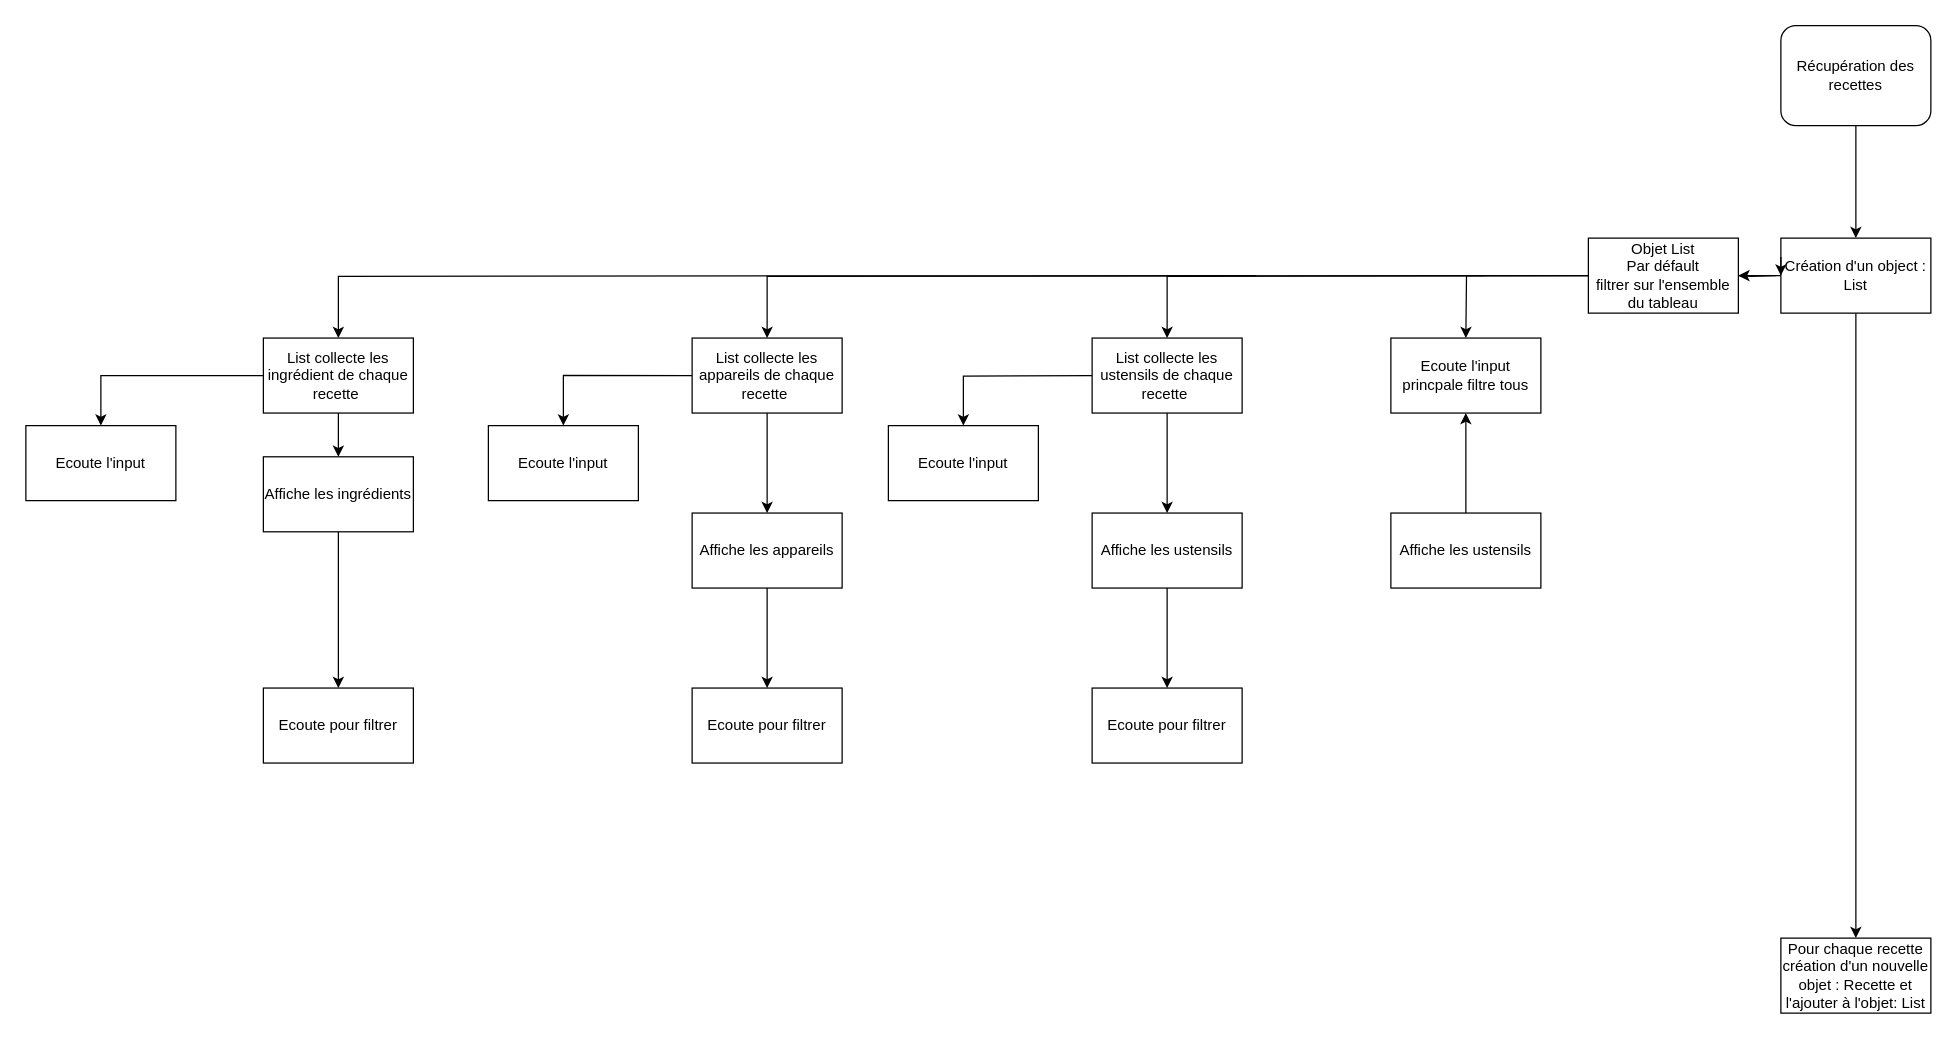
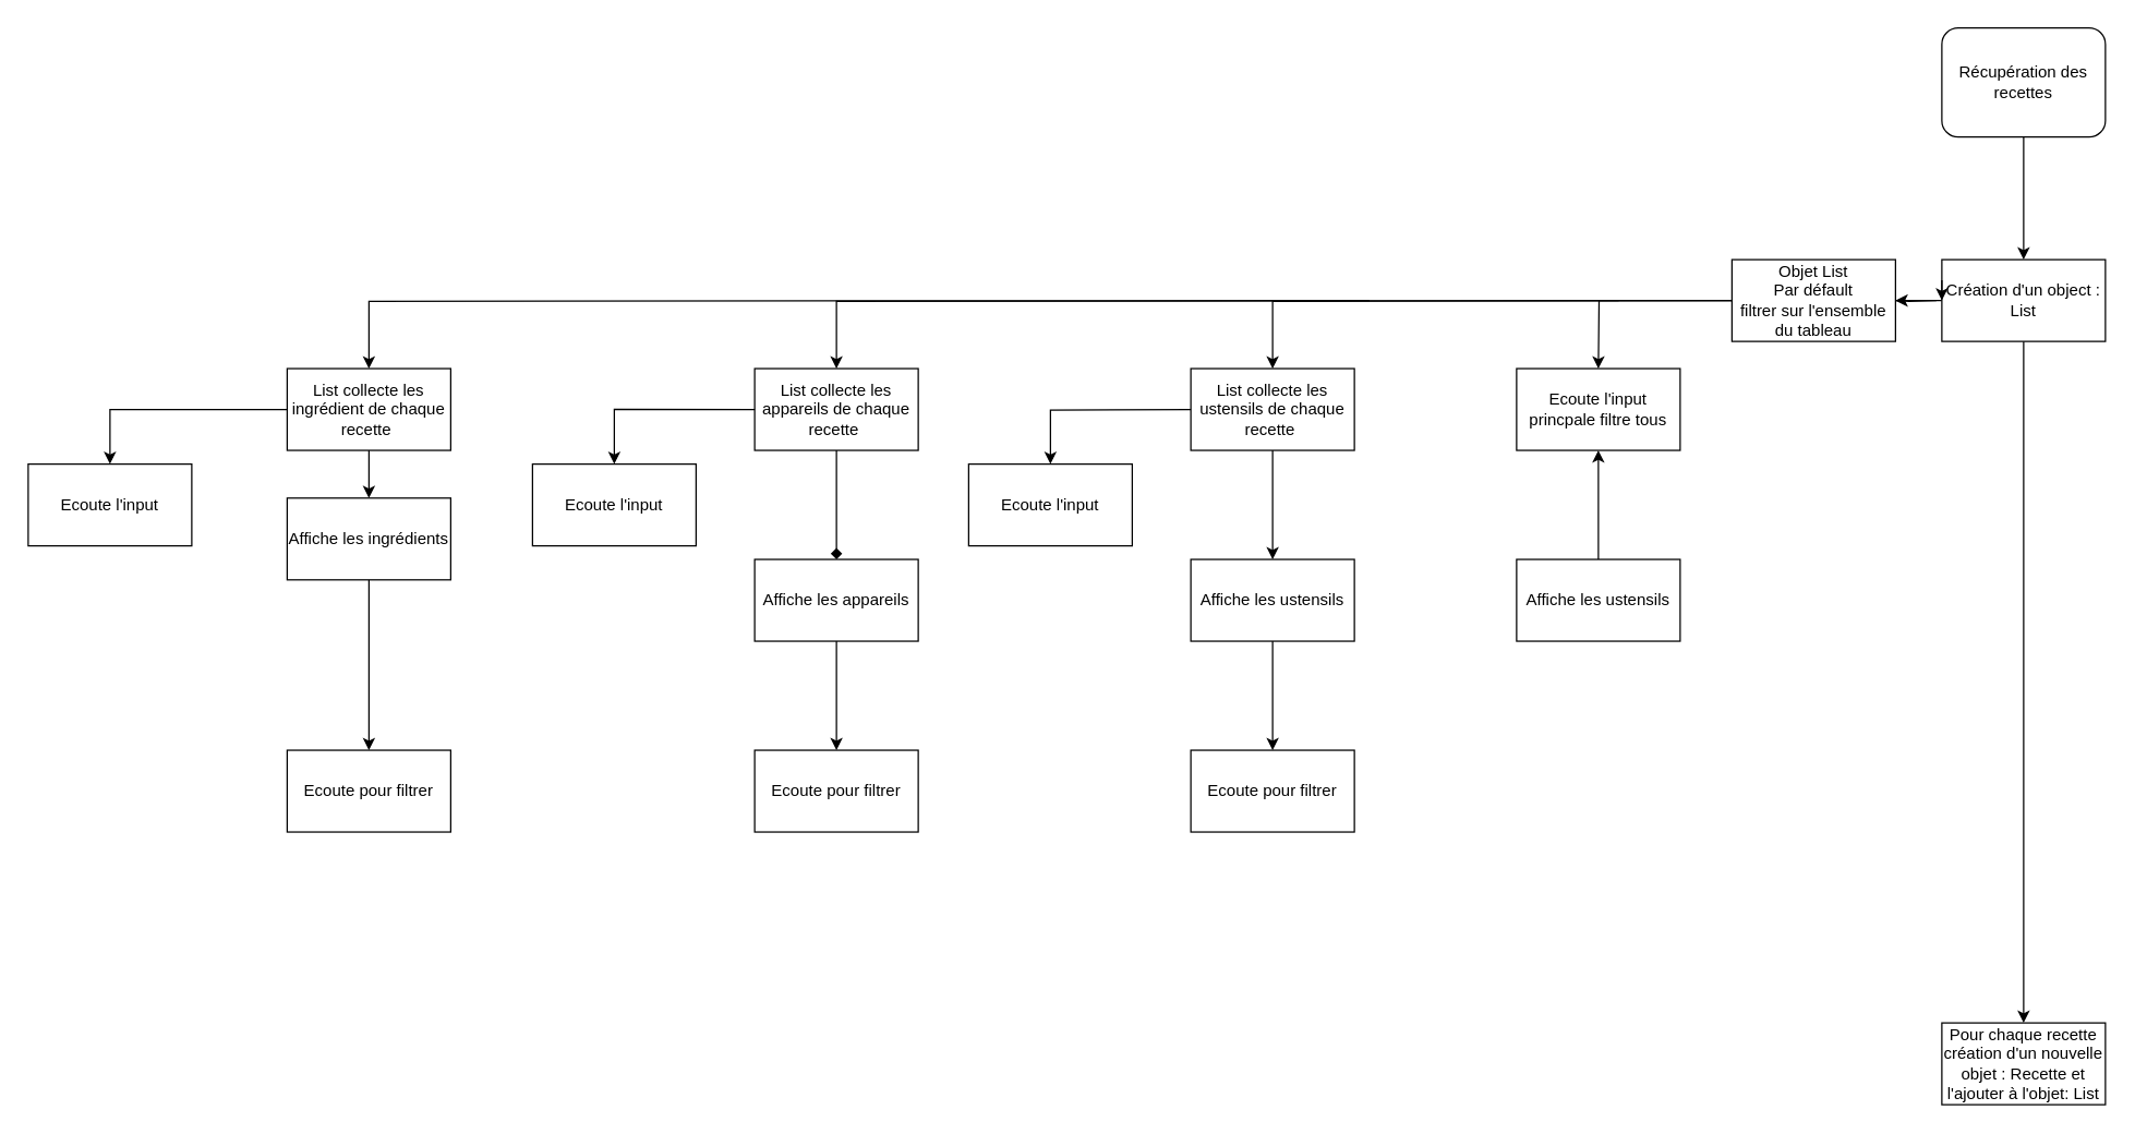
  <mxCell id="0" />
  <mxCell id="1" parent="0" />
  <mxCell id="2" value="" style="edgeStyle=orthogonalEdgeStyle;rounded=0;orthogonalLoop=1;jettySize=auto;html=1;" edge="1" parent="1" source="3" target="10"><mxGeometry relative="1" as="geometry" /></mxCell>
  <mxCell id="3" value="Récupération des recettes" style="whiteSpace=wrap;html=1;rounded=1;" vertex="1" parent="1"><mxGeometry x="1424" y="20" width="120" height="80" as="geometry" /></mxCell>
  <mxCell id="4" value="" style="edgeStyle=orthogonalEdgeStyle;rounded=0;orthogonalLoop=1;jettySize=auto;html=1;" edge="1" parent="1" source="10" target="11"><mxGeometry relative="1" as="geometry" /></mxCell>
  <mxCell id="5" value="" style="edgeStyle=orthogonalEdgeStyle;rounded=0;orthogonalLoop=1;jettySize=auto;html=1;" edge="1" parent="1" source="10" target="37"><mxGeometry relative="1" as="geometry" /></mxCell>
  <mxCell id="6" style="edgeStyle=orthogonalEdgeStyle;rounded=0;orthogonalLoop=1;jettySize=auto;html=1;entryX=0.5;entryY=0;entryDx=0;entryDy=0;" edge="1" parent="1" target="24"><mxGeometry relative="1" as="geometry"><mxPoint x="1327" y="220.059" as="sourcePoint" /></mxGeometry></mxCell>
  <mxCell id="7" style="edgeStyle=orthogonalEdgeStyle;rounded=0;orthogonalLoop=1;jettySize=auto;html=1;entryX=0.5;entryY=0;entryDx=0;entryDy=0;" edge="1" parent="1" target="19"><mxGeometry relative="1" as="geometry"><mxPoint x="1187" y="220.059" as="sourcePoint" /></mxGeometry></mxCell>
  <mxCell id="8" style="edgeStyle=orthogonalEdgeStyle;rounded=0;orthogonalLoop=1;jettySize=auto;html=1;exitX=0;exitY=0.5;exitDx=0;exitDy=0;entryX=0.5;entryY=0;entryDx=0;entryDy=0;" edge="1" parent="1" target="14"><mxGeometry relative="1" as="geometry"><mxPoint x="1004" y="220" as="sourcePoint" /></mxGeometry></mxCell>
  <mxCell id="9" style="edgeStyle=orthogonalEdgeStyle;rounded=0;orthogonalLoop=1;jettySize=auto;html=1;startArrow=none;" edge="1" parent="1" source="37"><mxGeometry relative="1" as="geometry"><mxPoint x="1420" y="220" as="sourcePoint" /><mxPoint x="1172" y="269.94" as="targetPoint" /></mxGeometry></mxCell>
  <mxCell id="10" value="Création d'un object : List" style="whiteSpace=wrap;html=1;" vertex="1" parent="1"><mxGeometry x="1424" y="190" width="120" height="60" as="geometry" /></mxCell>
  <mxCell id="11" value="Pour chaque recette création d'un nouvelle objet : Recette et l'ajouter à l'objet: List" style="whiteSpace=wrap;html=1;" vertex="1" parent="1"><mxGeometry x="1424" y="750" width="120" height="60" as="geometry" /></mxCell>
  <mxCell id="12" value="" style="edgeStyle=orthogonalEdgeStyle;rounded=0;orthogonalLoop=1;jettySize=auto;html=1;" edge="1" parent="1" source="14" target="16"><mxGeometry relative="1" as="geometry" /></mxCell>
  <mxCell id="13" value="" style="edgeStyle=orthogonalEdgeStyle;rounded=0;orthogonalLoop=1;jettySize=auto;html=1;" edge="1" parent="1" source="14" target="32"><mxGeometry relative="1" as="geometry" /></mxCell>
  <mxCell id="14" value="List collecte les ingrédient de chaque recette&amp;nbsp;" style="whiteSpace=wrap;html=1;" vertex="1" parent="1"><mxGeometry x="210" y="269.94" width="120" height="60" as="geometry" /></mxCell>
  <mxCell id="15" value="" style="edgeStyle=orthogonalEdgeStyle;rounded=0;orthogonalLoop=1;jettySize=auto;html=1;" edge="1" parent="1" source="16" target="17"><mxGeometry relative="1" as="geometry" /></mxCell>
  <mxCell id="16" value="Affiche les ingrédients" style="whiteSpace=wrap;html=1;" vertex="1" parent="1"><mxGeometry x="210" y="364.94" width="120" height="60" as="geometry" /></mxCell>
  <mxCell id="17" value="Ecoute pour filtrer" style="whiteSpace=wrap;html=1;" vertex="1" parent="1"><mxGeometry x="210" y="549.94" width="120" height="60" as="geometry" /></mxCell>
- <mxCell id="18" value="" style="edgeStyle=orthogonalEdgeStyle;rounded=0;orthogonalLoop=1;jettySize=auto;html=1;" edge="1" parent="1" source="19" target="21"><mxGeometry relative="1" as="geometry" /></mxCell>
+ <mxCell id="18" value="" style="edgeStyle=orthogonalEdgeStyle;rounded=0;orthogonalLoop=1;jettySize=auto;html=1;endArrow=diamond;" edge="1" parent="1" source="19" target="21"><mxGeometry relative="1" as="geometry" /></mxCell>
  <mxCell id="19" value="List collecte les appareils de chaque recette&amp;nbsp;" style="whiteSpace=wrap;html=1;" vertex="1" parent="1"><mxGeometry x="553" y="269.94" width="120" height="60" as="geometry" /></mxCell>
  <mxCell id="20" value="" style="edgeStyle=orthogonalEdgeStyle;rounded=0;orthogonalLoop=1;jettySize=auto;html=1;" edge="1" parent="1" source="21" target="22"><mxGeometry relative="1" as="geometry" /></mxCell>
  <mxCell id="21" value="Affiche les appareils" style="whiteSpace=wrap;html=1;" vertex="1" parent="1"><mxGeometry x="553" y="409.94" width="120" height="60" as="geometry" /></mxCell>
  <mxCell id="22" value="Ecoute pour filtrer" style="whiteSpace=wrap;html=1;" vertex="1" parent="1"><mxGeometry x="553" y="549.94" width="120" height="60" as="geometry" /></mxCell>
  <mxCell id="23" value="" style="edgeStyle=orthogonalEdgeStyle;rounded=0;orthogonalLoop=1;jettySize=auto;html=1;" edge="1" parent="1" source="24" target="26"><mxGeometry relative="1" as="geometry" /></mxCell>
  <mxCell id="24" value="List collecte les ustensils de chaque recette&amp;nbsp;" style="whiteSpace=wrap;html=1;" vertex="1" parent="1"><mxGeometry x="873" y="269.94" width="120" height="60" as="geometry" /></mxCell>
  <mxCell id="25" value="" style="edgeStyle=orthogonalEdgeStyle;rounded=0;orthogonalLoop=1;jettySize=auto;html=1;" edge="1" parent="1" source="26" target="27"><mxGeometry relative="1" as="geometry" /></mxCell>
  <mxCell id="26" value="Affiche les ustensils" style="whiteSpace=wrap;html=1;" vertex="1" parent="1"><mxGeometry x="873" y="409.94" width="120" height="60" as="geometry" /></mxCell>
  <mxCell id="27" value="Ecoute pour filtrer" style="whiteSpace=wrap;html=1;" vertex="1" parent="1"><mxGeometry x="873" y="549.94" width="120" height="60" as="geometry" /></mxCell>
  <mxCell id="28" style="edgeStyle=orthogonalEdgeStyle;rounded=0;orthogonalLoop=1;jettySize=auto;html=1;exitX=0;exitY=0.25;exitDx=0;exitDy=0;entryX=0;entryY=0.5;entryDx=0;entryDy=0;" edge="1" parent="1" source="10" target="10"><mxGeometry relative="1" as="geometry" /></mxCell>
  <mxCell id="29" value="" style="edgeStyle=orthogonalEdgeStyle;rounded=0;orthogonalLoop=1;jettySize=auto;html=1;" edge="1" parent="1" source="30" target="31"><mxGeometry relative="1" as="geometry" /></mxCell>
  <mxCell id="30" value="Affiche les ustensils" style="whiteSpace=wrap;html=1;" vertex="1" parent="1"><mxGeometry x="1112" y="409.94" width="120" height="60" as="geometry" /></mxCell>
  <mxCell id="31" value="Ecoute l'input princpale filtre tous" style="whiteSpace=wrap;html=1;" vertex="1" parent="1"><mxGeometry x="1112" y="269.94" width="120" height="60" as="geometry" /></mxCell>
  <mxCell id="32" value="Ecoute l'input" style="whiteSpace=wrap;html=1;" vertex="1" parent="1"><mxGeometry x="20" y="340" width="120" height="60" as="geometry" /></mxCell>
  <mxCell id="33" value="" style="edgeStyle=orthogonalEdgeStyle;rounded=0;orthogonalLoop=1;jettySize=auto;html=1;exitX=0;exitY=0.5;exitDx=0;exitDy=0;" edge="1" parent="1" target="34" source="19"><mxGeometry relative="1" as="geometry"><mxPoint x="580" y="299.941" as="sourcePoint" /></mxGeometry></mxCell>
  <mxCell id="34" value="Ecoute l'input" style="whiteSpace=wrap;html=1;" vertex="1" parent="1"><mxGeometry x="390" y="340" width="120" height="60" as="geometry" /></mxCell>
  <mxCell id="35" value="" style="edgeStyle=orthogonalEdgeStyle;rounded=0;orthogonalLoop=1;jettySize=auto;html=1;exitX=0;exitY=0.5;exitDx=0;exitDy=0;" edge="1" parent="1" target="36"><mxGeometry relative="1" as="geometry"><mxPoint x="873" y="299.94" as="sourcePoint" /></mxGeometry></mxCell>
  <mxCell id="36" value="Ecoute l'input" style="whiteSpace=wrap;html=1;" vertex="1" parent="1"><mxGeometry x="710" y="340" width="120" height="60" as="geometry" /></mxCell>
  <mxCell id="37" value="Objet List &lt;br&gt;Par défault&lt;br&gt;filtrer sur l'ensemble du tableau" style="whiteSpace=wrap;html=1;" vertex="1" parent="1"><mxGeometry x="1270" y="190" width="120" height="60" as="geometry" /></mxCell>
  <mxCell id="38" value="" style="edgeStyle=orthogonalEdgeStyle;rounded=0;orthogonalLoop=1;jettySize=auto;html=1;endArrow=none;" edge="1" parent="1" target="37"><mxGeometry relative="1" as="geometry"><mxPoint x="1420" y="220" as="sourcePoint" /><mxPoint x="1172" y="269.94" as="targetPoint" /></mxGeometry></mxCell>
